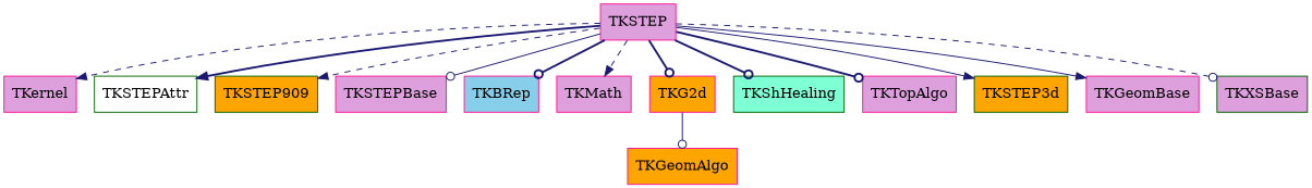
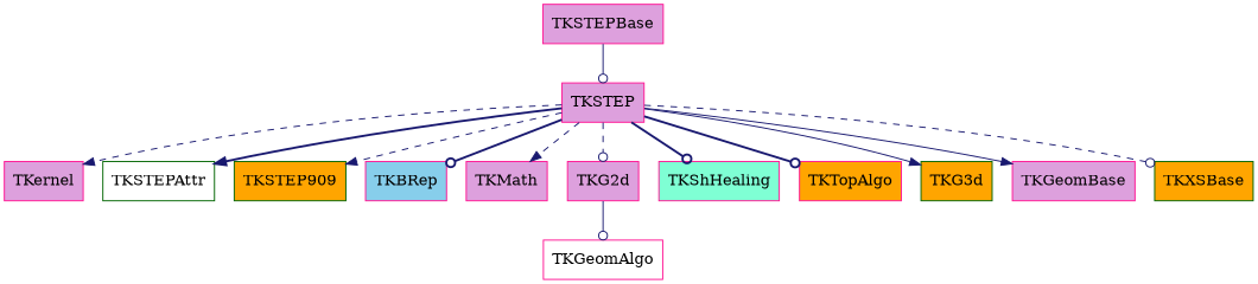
  digraph {
    aspect=1
    node [color=deeppink fillcolor=plum shape=box style=filled]
    edge [arrowhead=odot color=midnightblue style=bold]
    TKSTEP
    TKernel
    TKSTEPAttr [color=darkgreen fillcolor=white]
    n4 [color=darkgreen fillcolor=orange label=TKSTEP909]
    TKSTEPBase
    TKBRep [fillcolor=skyblue]
    TKMath
-   TKG2d [fillcolor=orange]
-   TKShHealing [color=darkgreen fillcolor=aquamarine]
-   TKTopAlgo
-   TKG3d [color=darkgreen fillcolor=orange label=TKSTEP3d]
+   TKG2d
+   TKShHealing [fillcolor=aquamarine]
+   TKTopAlgo [fillcolor=orange]
+   TKG3d [color=darkgreen fillcolor=orange]
    TKGeomBase
-   TKXSBase [color=darkgreen]
-   TKGeomAlgo [fillcolor=orange]
+   TKXSBase [color=darkgreen fillcolor=orange]
+   TKGeomAlgo [fillcolor=white]
    TKSTEP -> TKernel [arrowhead=normal style=dashed]
    TKSTEP -> TKSTEPAttr [arrowhead=normal]
    TKSTEP -> n4 [arrowhead=normal style=dashed]
-   TKSTEP -> TKSTEPBase [style=solid]
+   TKSTEPBase -> TKSTEP [style=solid]
    TKSTEP -> TKBRep
    TKSTEP -> TKMath [arrowhead=normal style=dashed]
-   TKSTEP -> TKG2d
+   TKSTEP -> TKG2d [style=dashed]
    TKSTEP -> TKShHealing
    TKSTEP -> TKTopAlgo
    TKSTEP -> TKG3d [arrowhead=normal style=solid]
    TKSTEP -> TKGeomBase [arrowhead=normal style=solid]
    TKSTEP -> TKXSBase [style=dashed]
    TKG2d -> TKGeomAlgo [style=solid]
  }
